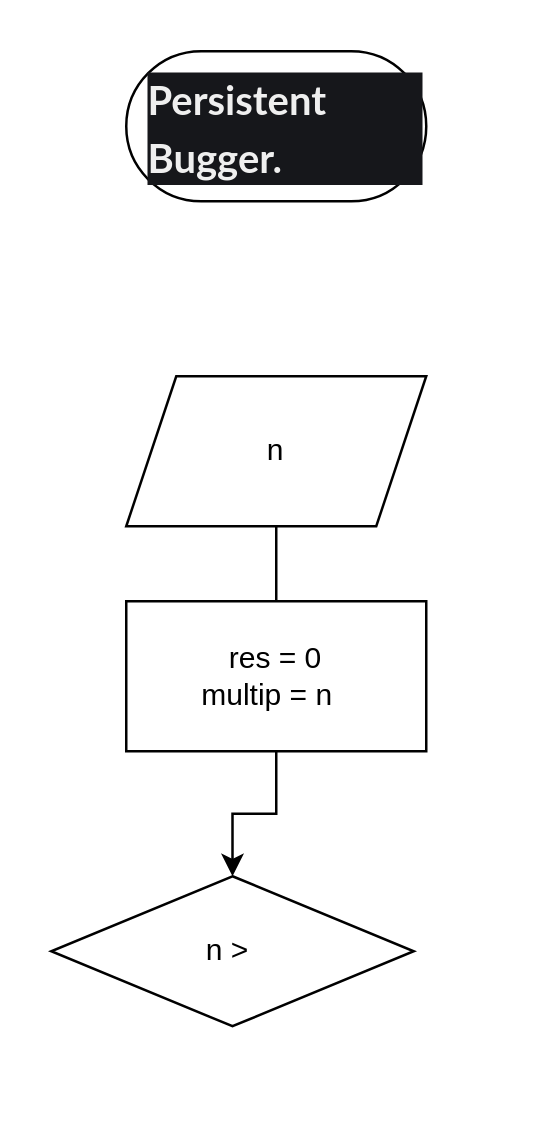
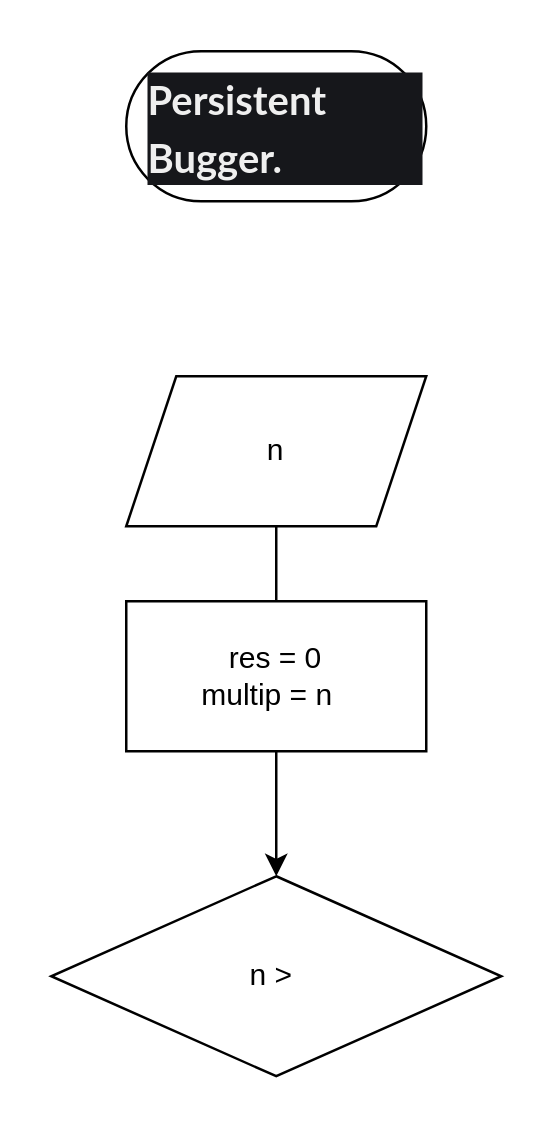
  <mxCell id="0" />
  <mxCell id="1" parent="0" />
  <mxCell id="2" value="&lt;h4 style=&quot;box-sizing: border-box; border-width: 0px; border-style: solid; border-color: var(--color-ui-border); --tw-border-spacing-x: 0; --tw-border-spacing-y: 0; --tw-translate-x: 0; --tw-translate-y: 0; --tw-rotate: 0; --tw-skew-x: 0; --tw-skew-y: 0; --tw-scale-x: 1; --tw-scale-y: 1; --tw-pan-x: ; --tw-pan-y: ; --tw-pinch-zoom: ; --tw-scroll-snap-strictness: proximity; --tw-ordinal: ; --tw-slashed-zero: ; --tw-numeric-figure: ; --tw-numeric-spacing: ; --tw-numeric-fraction: ; --tw-ring-inset: ; --tw-ring-offset-width: 0px; --tw-ring-offset-color: #fff; --tw-ring-color: rgb(59 130 246 / .5); --tw-ring-offset-shadow: 0 0 #0000; --tw-ring-shadow: 0 0 #0000; --tw-shadow: 0 0 #0000; --tw-shadow-colored: 0 0 #0000; --tw-blur: ; --tw-brightness: ; --tw-contrast: ; --tw-grayscale: ; --tw-hue-rotate: ; --tw-invert: ; --tw-saturate: ; --tw-sepia: ; --tw-drop-shadow: ; --tw-backdrop-blur: ; --tw-backdrop-brightness: ; --tw-backdrop-contrast: ; --tw-backdrop-grayscale: ; --tw-backdrop-hue-rotate: ; --tw-backdrop-invert: ; --tw-backdrop-opacity: ; --tw-backdrop-saturate: ; --tw-backdrop-sepia: ; font-size: 16px; font-weight: 700; margin-top: 14px; margin-right: 0px; margin-bottom: 0.75rem !important; margin-left: 0.5rem !important; font-family: Lato, ui-sans-serif, system-ui, -apple-system, BlinkMacSystemFont, &amp;quot;Segoe UI&amp;quot;, Roboto, &amp;quot;Helvetica Neue&amp;quot;, Arial, &amp;quot;Noto Sans&amp;quot;, sans-serif, &amp;quot;Apple Color Emoji&amp;quot;, &amp;quot;Segoe UI Emoji&amp;quot;, &amp;quot;Segoe UI Symbol&amp;quot;, &amp;quot;Noto Color Emoji&amp;quot;; text-rendering: optimizelegibility; line-height: 1.4; color: rgb(239, 239, 239); font-style: normal; font-variant-ligatures: normal; font-variant-caps: normal; letter-spacing: normal; orphans: 2; text-align: start; text-indent: 0px; text-transform: none; widows: 2; word-spacing: 0px; -webkit-text-stroke-width: 0px; white-space: normal; background-color: rgb(22, 23, 27); text-decoration-thickness: initial; text-decoration-style: initial; text-decoration-color: initial;&quot; class=&quot;ml-2 mb-3&quot;&gt;Persistent Bugger.&lt;/h4&gt;" style="rounded=1;whiteSpace=wrap;html=1;arcSize=50;" vertex="1" parent="1"><mxGeometry x="50" y="20" width="120" height="60" as="geometry" /></mxCell>
  <mxCell id="3" value="" style="edgeStyle=orthogonalEdgeStyle;rounded=0;orthogonalLoop=1;jettySize=auto;html=1;" edge="1" parent="1" source="4"><mxGeometry relative="1" as="geometry"><mxPoint x="110" y="260" as="targetPoint" /></mxGeometry></mxCell>
  <mxCell id="4" value="n" style="shape=parallelogram;perimeter=parallelogramPerimeter;whiteSpace=wrap;html=1;fixedSize=1;" vertex="1" parent="1"><mxGeometry x="50" y="150" width="120" height="60" as="geometry" /></mxCell>
  <mxCell id="5" value="" style="edgeStyle=orthogonalEdgeStyle;rounded=0;orthogonalLoop=1;jettySize=auto;html=1;" edge="1" parent="1" source="6" target="7"><mxGeometry relative="1" as="geometry" /></mxCell>
  <mxCell id="6" value="res = 0&lt;div&gt;multip = n&amp;nbsp;&amp;nbsp;&lt;/div&gt;" style="rounded=0;whiteSpace=wrap;html=1;" vertex="1" parent="1"><mxGeometry x="50" y="240" width="120" height="60" as="geometry" /></mxCell>
- <mxCell id="7" value="n &amp;gt;&amp;nbsp;" style="rhombus;whiteSpace=wrap;html=1;" vertex="1" parent="1"><mxGeometry x="20" y="350" width="145" height="60" as="geometry" /></mxCell>
+ <mxCell id="7" value="n &amp;gt;&amp;nbsp;" style="rhombus;whiteSpace=wrap;html=1;" vertex="1" parent="1"><mxGeometry x="20" y="350" width="180" height="80" as="geometry" /></mxCell>
